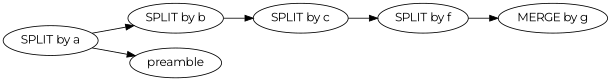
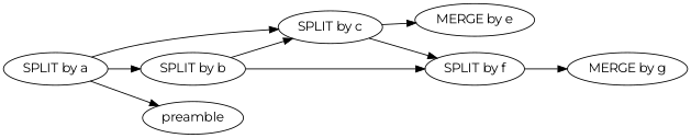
  digraph {
    fontname=Montserrat
    rankdir=LR
    node [fontname=Montserrat]
    edge [fontname=Montserrat]
    n1 [label="SPLIT by a"]
    n2 [label="SPLIT by b"]
    n3 [label="SPLIT by c"]
    n4 [label=preamble shape=ellipse]
    n5 [label="SPLIT by f"]
+   n6 [label="MERGE by e"]
    n7 [label="MERGE by g"]
    n1 -> n2
+   n1 -> n3
    n1 -> n4
    n2 -> n3
+   n2 -> n5
    n3 -> n5
+   n3 -> n6
    n5 -> n7
  }
